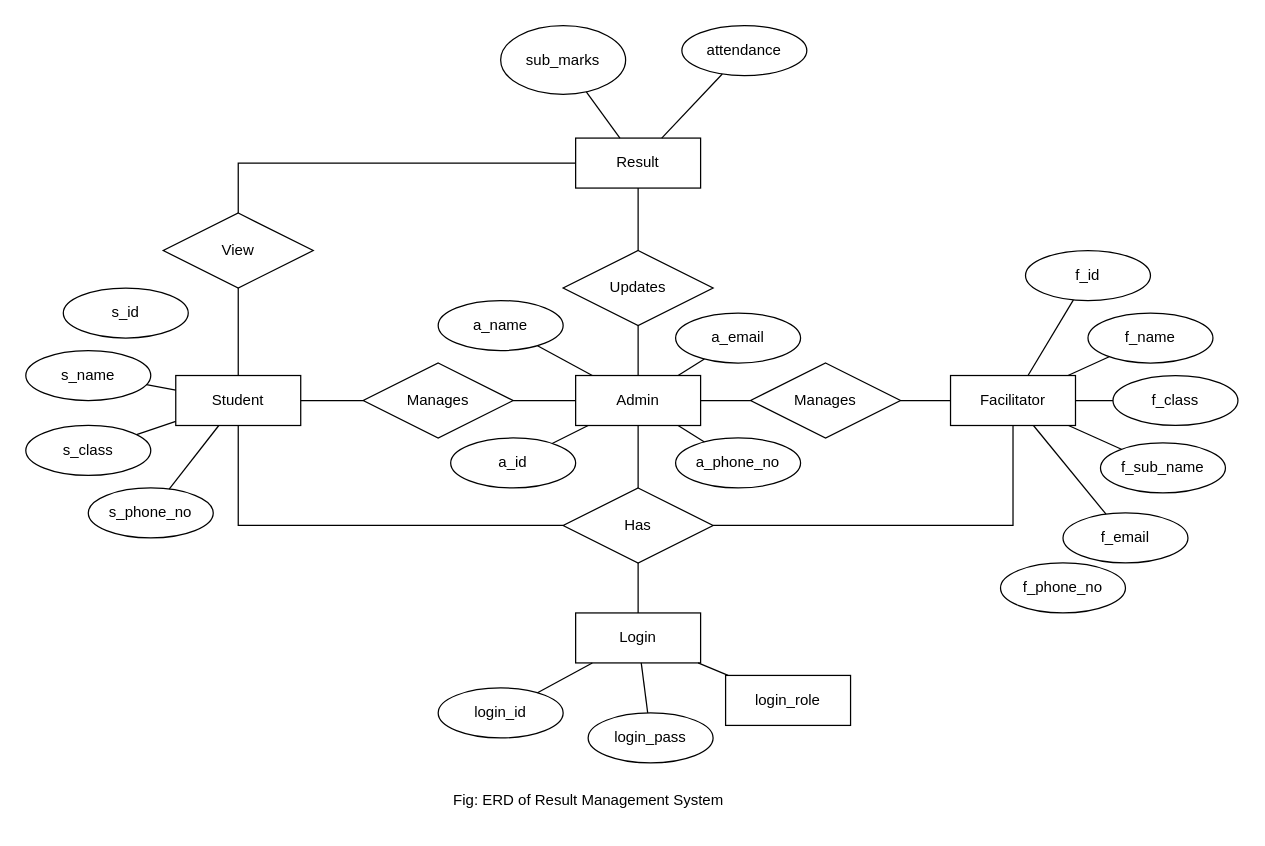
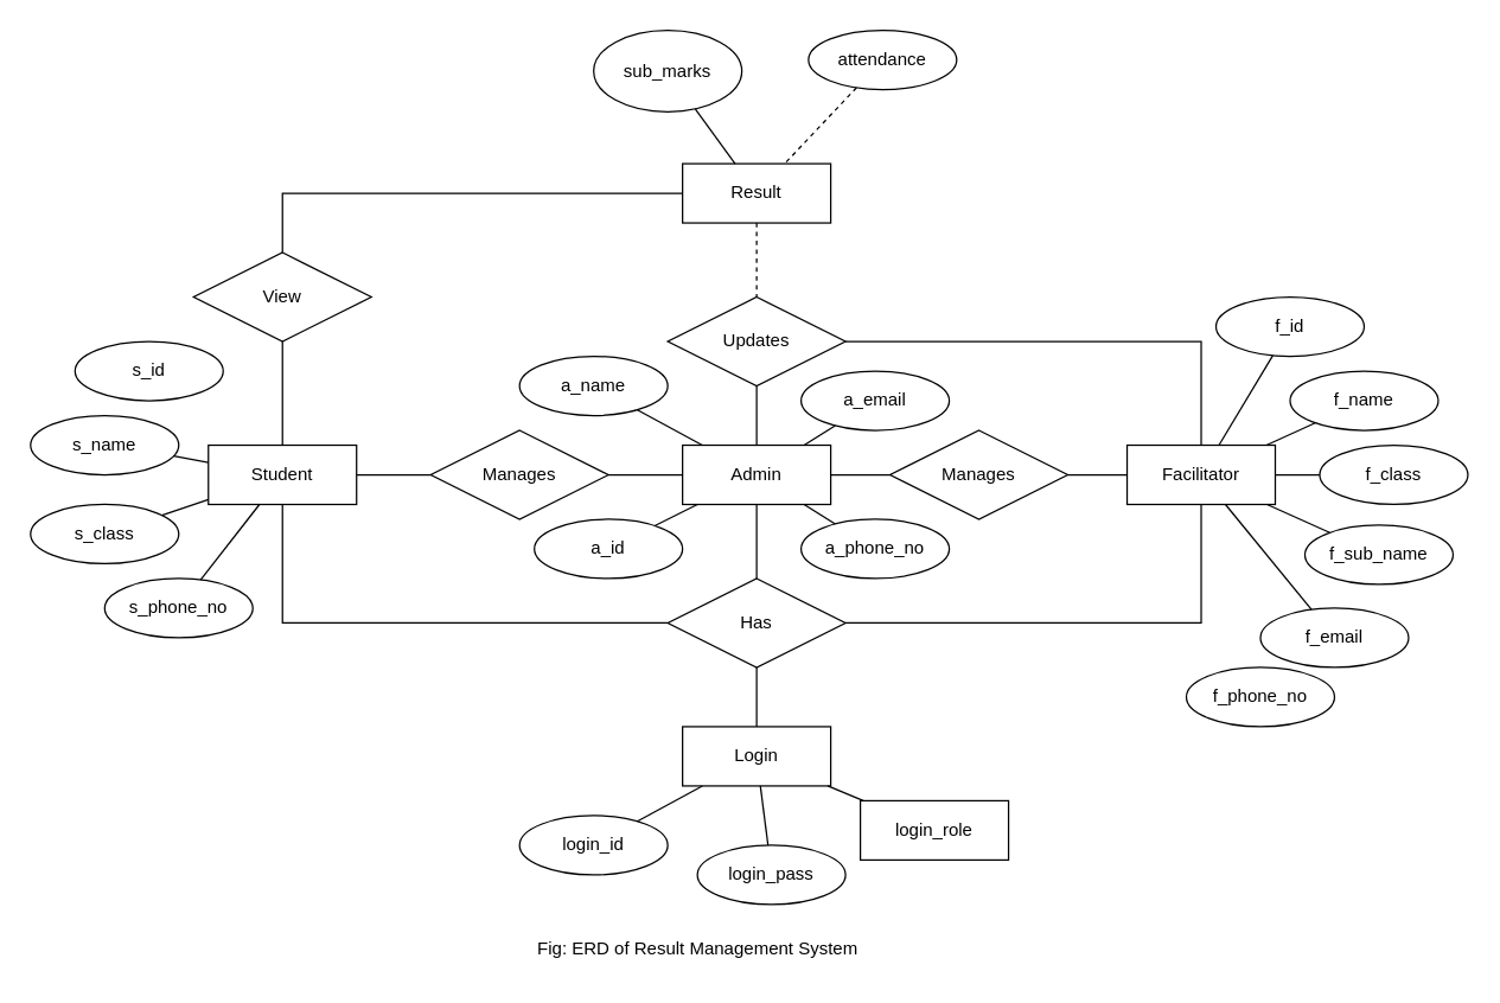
  <mxCell id="0" />
  <mxCell id="1" parent="0" />
  <mxCell id="2" value="Admin" style="whiteSpace=wrap;html=1;align=center;" parent="1" vertex="1"><mxGeometry x="460" y="300" width="100" height="40" as="geometry" /></mxCell>
  <mxCell id="3" value="Facilitator" style="whiteSpace=wrap;html=1;align=center;" parent="1" vertex="1"><mxGeometry x="760" y="300" width="100" height="40" as="geometry" /></mxCell>
  <mxCell id="4" value="Student" style="whiteSpace=wrap;html=1;align=center;" parent="1" vertex="1"><mxGeometry x="140" y="300" width="100" height="40" as="geometry" /></mxCell>
  <mxCell id="5" value="Login" style="whiteSpace=wrap;html=1;align=center;" parent="1" vertex="1"><mxGeometry x="460" y="490" width="100" height="40" as="geometry" /></mxCell>
  <mxCell id="6" value="Result" style="whiteSpace=wrap;html=1;align=center;" parent="1" vertex="1"><mxGeometry x="460" y="110" width="100" height="40" as="geometry" /></mxCell>
  <mxCell id="7" value="Has" style="shape=rhombus;perimeter=rhombusPerimeter;whiteSpace=wrap;html=1;align=center;" parent="1" vertex="1"><mxGeometry x="450" y="390" width="120" height="60" as="geometry" /></mxCell>
  <mxCell id="8" value="" style="endArrow=none;html=1;rounded=0;" parent="1" source="7" target="3" edge="1"><mxGeometry relative="1" as="geometry"><mxPoint x="400" y="290" as="sourcePoint" /><mxPoint x="560" y="290" as="targetPoint" /><Array as="points"><mxPoint x="810" y="420" /></Array></mxGeometry></mxCell>
  <mxCell id="9" value="" style="endArrow=none;html=1;rounded=0;" parent="1" source="7" target="4" edge="1"><mxGeometry relative="1" as="geometry"><mxPoint x="580" y="430" as="sourcePoint" /><mxPoint x="820" y="350" as="targetPoint" /><Array as="points"><mxPoint x="190" y="420" /></Array></mxGeometry></mxCell>
  <mxCell id="10" value="" style="endArrow=none;html=1;rounded=0;" parent="1" source="7" target="2" edge="1"><mxGeometry relative="1" as="geometry"><mxPoint x="290" y="350" as="sourcePoint" /><mxPoint x="450" y="350" as="targetPoint" /></mxGeometry></mxCell>
  <mxCell id="11" value="" style="endArrow=none;html=1;rounded=0;" parent="1" source="7" target="5" edge="1"><mxGeometry relative="1" as="geometry"><mxPoint x="620" y="500" as="sourcePoint" /><mxPoint x="780" y="500" as="targetPoint" /></mxGeometry></mxCell>
  <mxCell id="12" value="Updates" style="shape=rhombus;perimeter=rhombusPerimeter;whiteSpace=wrap;html=1;align=center;" parent="1" vertex="1"><mxGeometry x="450" y="200" width="120" height="60" as="geometry" /></mxCell>
  <mxCell id="13" value="" style="endArrow=none;html=1;rounded=0;" parent="1" source="12" target="2" edge="1"><mxGeometry relative="1" as="geometry"><mxPoint x="180" y="300" as="sourcePoint" /><mxPoint x="340" y="300" as="targetPoint" /></mxGeometry></mxCell>
- <mxCell id="14" value="" style="endArrow=none;html=1;rounded=0;" parent="1" source="6" target="12" edge="1"><mxGeometry relative="1" as="geometry"><mxPoint x="520" y="270" as="sourcePoint" /><mxPoint x="520" y="310" as="targetPoint" /></mxGeometry></mxCell>
+ <mxCell id="14" value="" style="endArrow=none;html=1;rounded=0;dashed=1;" parent="1" source="6" target="12" edge="1"><mxGeometry relative="1" as="geometry"><mxPoint x="520" y="270" as="sourcePoint" /><mxPoint x="520" y="310" as="targetPoint" /></mxGeometry></mxCell>
+ <mxCell id="15" value="" style="endArrow=none;html=1;rounded=0;" parent="1" source="12" target="3" edge="1"><mxGeometry relative="1" as="geometry"><mxPoint x="760" y="250" as="sourcePoint" /><mxPoint x="920" y="250" as="targetPoint" /><Array as="points"><mxPoint x="810" y="230" /></Array></mxGeometry></mxCell>
  <mxCell id="16" value="View" style="shape=rhombus;perimeter=rhombusPerimeter;whiteSpace=wrap;html=1;align=center;" parent="1" vertex="1"><mxGeometry x="130" y="170" width="120" height="60" as="geometry" /></mxCell>
  <mxCell id="17" value="" style="endArrow=none;html=1;rounded=0;" parent="1" source="16" target="4" edge="1"><mxGeometry relative="1" as="geometry"><mxPoint x="240" y="280" as="sourcePoint" /><mxPoint x="400" y="280" as="targetPoint" /></mxGeometry></mxCell>
  <mxCell id="18" value="" style="endArrow=none;html=1;rounded=0;" parent="1" source="16" target="6" edge="1"><mxGeometry relative="1" as="geometry"><mxPoint x="180" y="140" as="sourcePoint" /><mxPoint x="340" y="140" as="targetPoint" /><Array as="points"><mxPoint x="190" y="130" /></Array></mxGeometry></mxCell>
  <mxCell id="19" value="Manages" style="shape=rhombus;perimeter=rhombusPerimeter;whiteSpace=wrap;html=1;align=center;" parent="1" vertex="1"><mxGeometry x="290" y="290" width="120" height="60" as="geometry" /></mxCell>
  <mxCell id="20" value="" style="endArrow=none;html=1;rounded=0;" parent="1" source="4" target="19" edge="1"><mxGeometry relative="1" as="geometry"><mxPoint x="270" y="230" as="sourcePoint" /><mxPoint x="430" y="230" as="targetPoint" /></mxGeometry></mxCell>
  <mxCell id="21" value="" style="endArrow=none;html=1;rounded=0;" parent="1" source="19" target="2" edge="1"><mxGeometry relative="1" as="geometry"><mxPoint x="250" y="330" as="sourcePoint" /><mxPoint x="290" y="330" as="targetPoint" /></mxGeometry></mxCell>
  <mxCell id="22" value="Manages" style="shape=rhombus;perimeter=rhombusPerimeter;whiteSpace=wrap;html=1;align=center;" parent="1" vertex="1"><mxGeometry x="600" y="290" width="120" height="60" as="geometry" /></mxCell>
  <mxCell id="23" value="" style="endArrow=none;html=1;rounded=0;" parent="1" source="2" target="22" edge="1"><mxGeometry relative="1" as="geometry"><mxPoint x="410" y="330" as="sourcePoint" /><mxPoint x="470" y="330" as="targetPoint" /></mxGeometry></mxCell>
  <mxCell id="24" value="" style="endArrow=none;html=1;rounded=0;" parent="1" source="22" target="3" edge="1"><mxGeometry relative="1" as="geometry"><mxPoint x="420" y="340" as="sourcePoint" /><mxPoint x="480" y="340" as="targetPoint" /></mxGeometry></mxCell>
  <mxCell id="25" value="a_name" style="ellipse;whiteSpace=wrap;html=1;align=center;" parent="1" vertex="1"><mxGeometry x="350" y="240" width="100" height="40" as="geometry" /></mxCell>
  <mxCell id="26" value="a_phone_no" style="ellipse;whiteSpace=wrap;html=1;align=center;" parent="1" vertex="1"><mxGeometry x="540" y="350" width="100" height="40" as="geometry" /></mxCell>
  <mxCell id="27" value="a_email" style="ellipse;whiteSpace=wrap;html=1;align=center;" parent="1" vertex="1"><mxGeometry x="540" y="250" width="100" height="40" as="geometry" /></mxCell>
  <mxCell id="28" value="" style="endArrow=none;html=1;rounded=0;" parent="1" source="25" target="2" edge="1"><mxGeometry relative="1" as="geometry"><mxPoint x="300" y="220" as="sourcePoint" /><mxPoint x="460" y="220" as="targetPoint" /></mxGeometry></mxCell>
  <mxCell id="29" value="" style="endArrow=none;html=1;rounded=0;" parent="1" source="27" target="2" edge="1"><mxGeometry relative="1" as="geometry"><mxPoint x="439.481" y="286.154" as="sourcePoint" /><mxPoint x="483.333" y="310" as="targetPoint" /></mxGeometry></mxCell>
  <mxCell id="30" value="" style="endArrow=none;html=1;rounded=0;" parent="1" source="26" target="2" edge="1"><mxGeometry relative="1" as="geometry"><mxPoint x="449.481" y="296.154" as="sourcePoint" /><mxPoint x="493.333" y="320" as="targetPoint" /></mxGeometry></mxCell>
  <mxCell id="31" value="attendance" style="ellipse;whiteSpace=wrap;html=1;align=center;" parent="1" vertex="1"><mxGeometry x="545" y="20" width="100" height="40" as="geometry" /></mxCell>
  <mxCell id="32" value="sub_marks" style="ellipse;whiteSpace=wrap;html=1;align=center;" parent="1" vertex="1"><mxGeometry x="400" y="20" width="100" height="55" as="geometry" /></mxCell>
  <mxCell id="33" value="" style="endArrow=none;html=1;rounded=0;" parent="1" source="32" target="6" edge="1"><mxGeometry relative="1" as="geometry"><mxPoint x="390" y="100" as="sourcePoint" /><mxPoint x="550" y="100" as="targetPoint" /></mxGeometry></mxCell>
- <mxCell id="34" value="" style="endArrow=none;html=1;rounded=0;" parent="1" source="31" target="6" edge="1"><mxGeometry relative="1" as="geometry"><mxPoint x="472.711" y="69.343" as="sourcePoint" /><mxPoint x="506.667" y="120" as="targetPoint" /></mxGeometry></mxCell>
+ <mxCell id="34" value="" style="endArrow=none;html=1;rounded=0;dashed=1;" parent="1" source="31" target="6" edge="1"><mxGeometry relative="1" as="geometry"><mxPoint x="472.711" y="69.343" as="sourcePoint" /><mxPoint x="506.667" y="120" as="targetPoint" /></mxGeometry></mxCell>
  <mxCell id="35" value="s_id" style="ellipse;whiteSpace=wrap;html=1;align=center;" parent="1" vertex="1"><mxGeometry x="50" y="230" width="100" height="40" as="geometry" /></mxCell>
  <mxCell id="36" value="s_name" style="ellipse;whiteSpace=wrap;html=1;align=center;" parent="1" vertex="1"><mxGeometry x="20" y="280" width="100" height="40" as="geometry" /></mxCell>
  <mxCell id="37" value="s_class" style="ellipse;whiteSpace=wrap;html=1;align=center;" parent="1" vertex="1"><mxGeometry x="20" y="340" width="100" height="40" as="geometry" /></mxCell>
  <mxCell id="38" value="s_phone_no" style="ellipse;whiteSpace=wrap;html=1;align=center;" parent="1" vertex="1"><mxGeometry x="70" y="390" width="100" height="40" as="geometry" /></mxCell>
  <mxCell id="39" value="" style="endArrow=none;html=1;rounded=0;" parent="1" source="36" target="4" edge="1"><mxGeometry relative="1" as="geometry"><mxPoint x="123.031" y="295.014" as="sourcePoint" /><mxPoint x="156" y="310" as="targetPoint" /></mxGeometry></mxCell>
  <mxCell id="40" value="" style="endArrow=none;html=1;rounded=0;" parent="1" source="37" target="4" edge="1"><mxGeometry relative="1" as="geometry"><mxPoint x="133.031" y="305.014" as="sourcePoint" /><mxPoint x="160" y="330" as="targetPoint" /></mxGeometry></mxCell>
  <mxCell id="41" value="" style="endArrow=none;html=1;rounded=0;" parent="1" source="38" target="4" edge="1"><mxGeometry relative="1" as="geometry"><mxPoint x="130" y="420" as="sourcePoint" /><mxPoint x="176" y="330" as="targetPoint" /></mxGeometry></mxCell>
  <mxCell id="42" value="a_id" style="ellipse;whiteSpace=wrap;html=1;align=center;" parent="1" vertex="1"><mxGeometry x="360" y="350" width="100" height="40" as="geometry" /></mxCell>
  <mxCell id="43" value="" style="endArrow=none;html=1;rounded=0;" parent="1" source="42" target="2" edge="1"><mxGeometry relative="1" as="geometry"><mxPoint x="350" y="360" as="sourcePoint" /><mxPoint x="510" y="360" as="targetPoint" /></mxGeometry></mxCell>
  <mxCell id="44" value="login_id" style="ellipse;whiteSpace=wrap;html=1;align=center;" parent="1" vertex="1"><mxGeometry x="350" y="550" width="100" height="40" as="geometry" /></mxCell>
  <mxCell id="45" value="login_pass" style="ellipse;whiteSpace=wrap;html=1;align=center;" parent="1" vertex="1"><mxGeometry x="470" y="570" width="100" height="40" as="geometry" /></mxCell>
  <mxCell id="46" value="login_role" style="whiteSpace=wrap;html=1;align=center;rounded=0;" parent="1" vertex="1"><mxGeometry x="580" y="540" width="100" height="40" as="geometry" /></mxCell>
  <mxCell id="47" value="" style="endArrow=none;html=1;rounded=0;" parent="1" source="44" target="5" edge="1"><mxGeometry relative="1" as="geometry"><mxPoint x="520" y="160" as="sourcePoint" /><mxPoint x="520" y="210" as="targetPoint" /></mxGeometry></mxCell>
  <mxCell id="48" value="" style="endArrow=none;html=1;rounded=0;" parent="1" source="45" target="5" edge="1"><mxGeometry relative="1" as="geometry"><mxPoint x="439.481" y="563.846" as="sourcePoint" /><mxPoint x="483.333" y="540" as="targetPoint" /></mxGeometry></mxCell>
  <mxCell id="49" value="" style="endArrow=none;html=1;rounded=0;" parent="1" source="46" target="5" edge="1"><mxGeometry relative="1" as="geometry"><mxPoint x="449.481" y="573.846" as="sourcePoint" /><mxPoint x="493.333" y="550" as="targetPoint" /></mxGeometry></mxCell>
  <mxCell id="50" value="f_id" style="ellipse;whiteSpace=wrap;html=1;align=center;" parent="1" vertex="1"><mxGeometry x="820" y="200" width="100" height="40" as="geometry" /></mxCell>
  <mxCell id="51" value="f_name" style="ellipse;whiteSpace=wrap;html=1;align=center;" parent="1" vertex="1"><mxGeometry x="870" y="250" width="100" height="40" as="geometry" /></mxCell>
  <mxCell id="52" value="f_class" style="ellipse;whiteSpace=wrap;html=1;align=center;" parent="1" vertex="1"><mxGeometry x="890" y="300" width="100" height="40" as="geometry" /></mxCell>
  <mxCell id="53" value="f_sub_name" style="ellipse;whiteSpace=wrap;html=1;align=center;" parent="1" vertex="1"><mxGeometry x="880" y="354" width="100" height="40" as="geometry" /></mxCell>
  <mxCell id="54" value="f_email" style="ellipse;whiteSpace=wrap;html=1;align=center;" parent="1" vertex="1"><mxGeometry x="850" y="410" width="100" height="40" as="geometry" /></mxCell>
  <mxCell id="55" value="f_phone_no" style="ellipse;whiteSpace=wrap;html=1;align=center;" parent="1" vertex="1"><mxGeometry x="800" y="450" width="100" height="40" as="geometry" /></mxCell>
  <mxCell id="56" value="" style="endArrow=none;html=1;rounded=0;" parent="1" source="3" target="50" edge="1"><mxGeometry relative="1" as="geometry"><mxPoint x="650" y="290" as="sourcePoint" /><mxPoint x="810" y="290" as="targetPoint" /></mxGeometry></mxCell>
  <mxCell id="57" value="" style="endArrow=none;html=1;rounded=0;" parent="1" source="3" target="51" edge="1"><mxGeometry relative="1" as="geometry"><mxPoint x="832" y="310" as="sourcePoint" /><mxPoint x="868.331" y="249.448" as="targetPoint" /></mxGeometry></mxCell>
  <mxCell id="58" value="" style="endArrow=none;html=1;rounded=0;" parent="1" source="3" target="52" edge="1"><mxGeometry relative="1" as="geometry"><mxPoint x="842" y="320" as="sourcePoint" /><mxPoint x="878.331" y="259.448" as="targetPoint" /></mxGeometry></mxCell>
  <mxCell id="59" value="" style="endArrow=none;html=1;rounded=0;" parent="1" source="3" target="53" edge="1"><mxGeometry relative="1" as="geometry"><mxPoint x="852" y="330" as="sourcePoint" /><mxPoint x="888.331" y="269.448" as="targetPoint" /></mxGeometry></mxCell>
  <mxCell id="60" value="" style="endArrow=none;html=1;rounded=0;" parent="1" source="3" target="54" edge="1"><mxGeometry relative="1" as="geometry"><mxPoint x="862" y="340" as="sourcePoint" /><mxPoint x="898.331" y="279.448" as="targetPoint" /></mxGeometry></mxCell>
  <mxCell id="61" value="Fig: ERD of Result Management System" style="text;html=1;align=center;verticalAlign=middle;resizable=0;points=[];autosize=1;strokeColor=none;fillColor=none;" vertex="1" parent="1"><mxGeometry x="350" y="625" width="240" height="30" as="geometry" /></mxCell>
